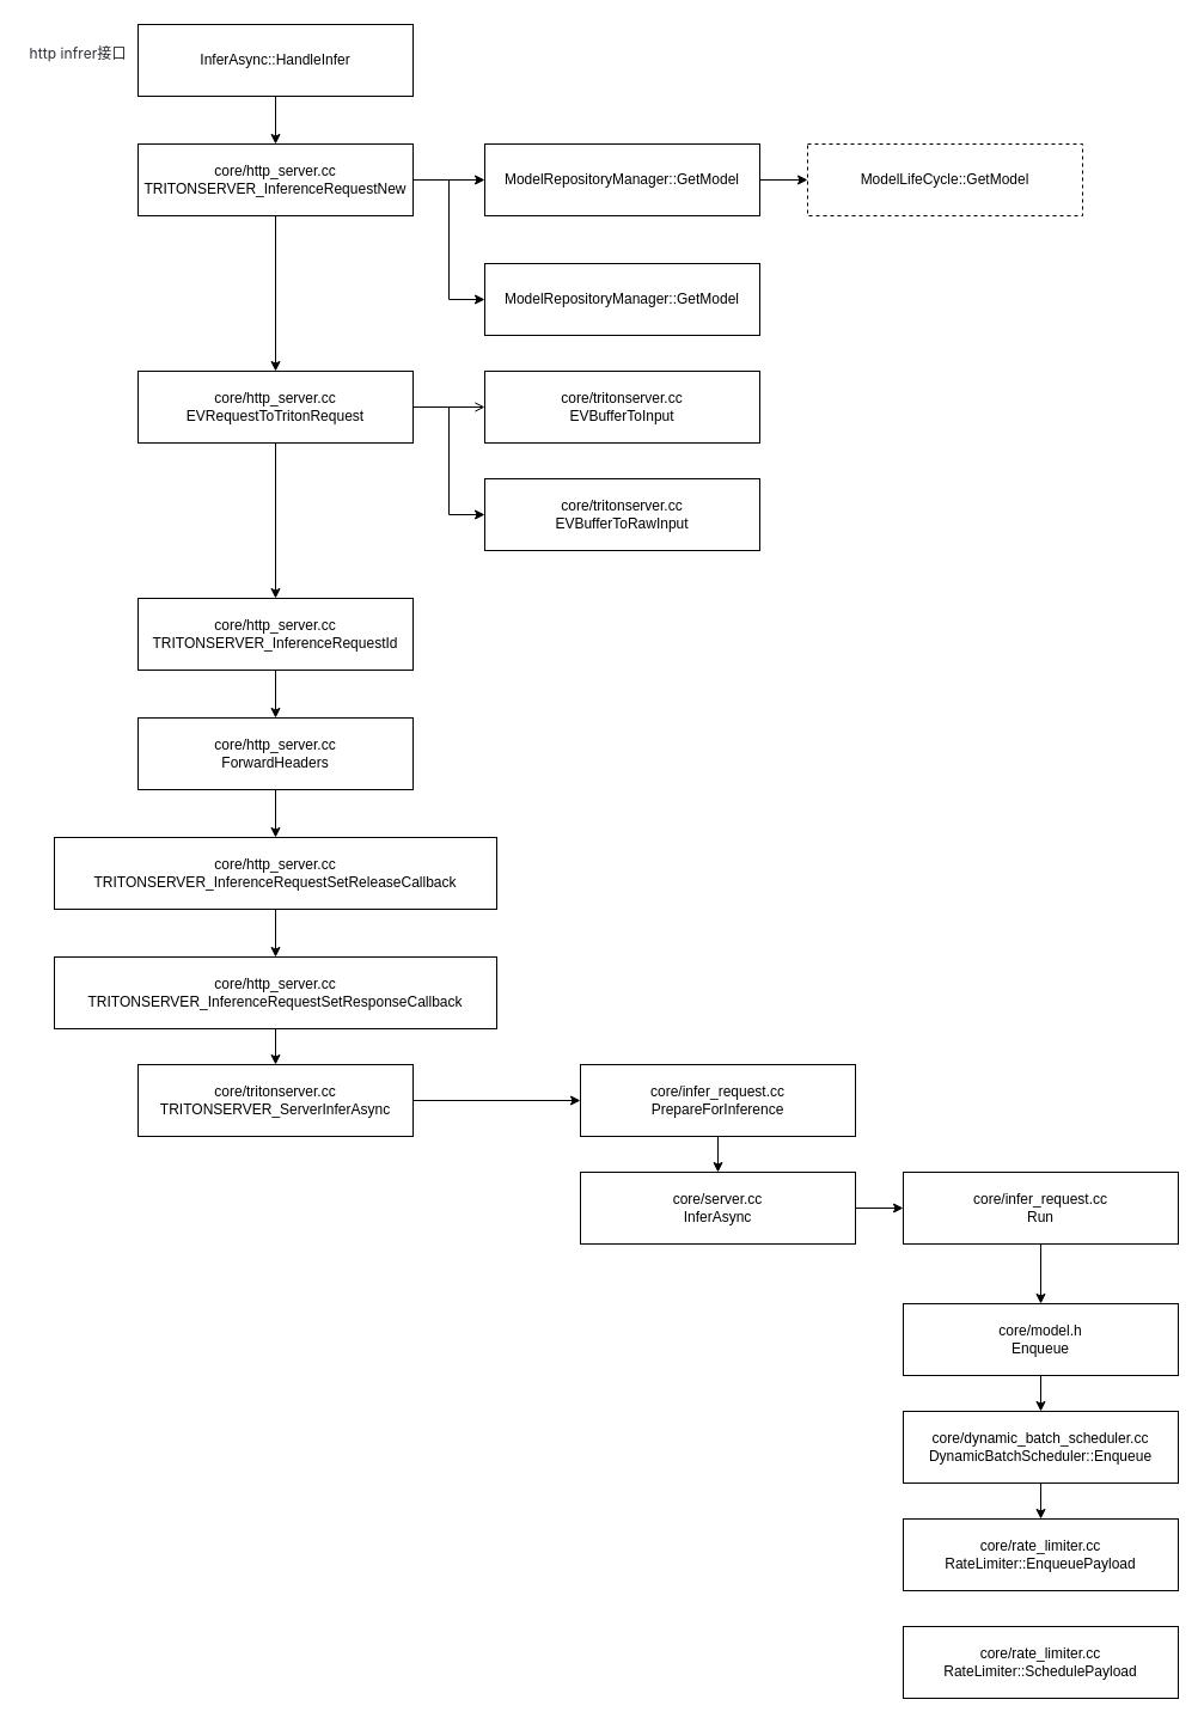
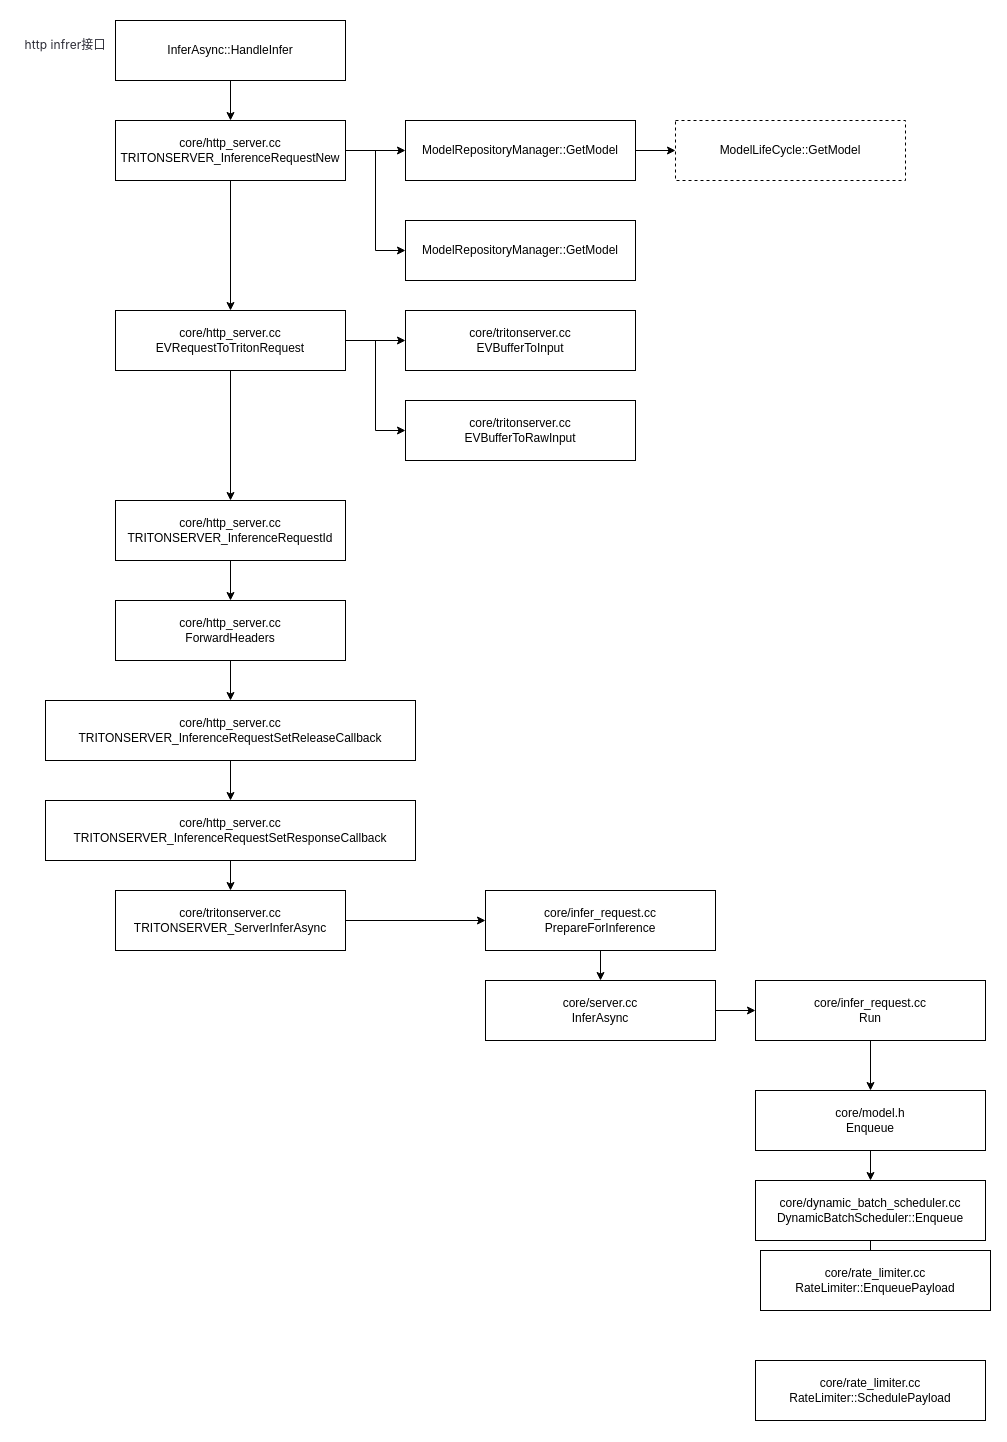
  <mxCell id="0" />
  <mxCell id="1" parent="0" />
  <mxCell id="2" value="" style="edgeStyle=orthogonalEdgeStyle;rounded=0;orthogonalLoop=1;jettySize=auto;html=1;" edge="1" parent="1" source="3" target="8"><mxGeometry relative="1" as="geometry" /></mxCell>
  <mxCell id="3" value="InferAsync::HandleInfer" style="rounded=0;whiteSpace=wrap;html=1;" vertex="1" parent="1"><mxGeometry x="115" y="20" width="230" height="60" as="geometry" /></mxCell>
  <mxCell id="4" value="&lt;span style=&quot;color: rgb(44, 44, 54); font-family: -apple-system, BlinkMacSystemFont, &amp;quot;Segoe UI&amp;quot;, &amp;quot;Noto Sans&amp;quot;, Helvetica, Arial, sans-serif, &amp;quot;Apple Color Emoji&amp;quot;, &amp;quot;Segoe UI Emoji&amp;quot;; letter-spacing: 0.08px; text-align: start; white-space-collapse: preserve; background-color: rgb(255, 255, 255);&quot;&gt;&lt;font style=&quot;font-size: 12px;&quot;&gt;http infrer接口&lt;/font&gt;&lt;/span&gt;" style="text;strokeColor=none;align=center;fillColor=none;html=1;verticalAlign=middle;whiteSpace=wrap;rounded=0;" vertex="1" parent="1"><mxGeometry x="20" y="30" width="90" height="30" as="geometry" /></mxCell>
  <mxCell id="5" value="" style="edgeStyle=orthogonalEdgeStyle;rounded=0;orthogonalLoop=1;jettySize=auto;html=1;" edge="1" parent="1" source="8" target="10"><mxGeometry relative="1" as="geometry" /></mxCell>
  <mxCell id="6" style="edgeStyle=orthogonalEdgeStyle;rounded=0;orthogonalLoop=1;jettySize=auto;html=1;exitX=1;exitY=0.5;exitDx=0;exitDy=0;entryX=0;entryY=0.5;entryDx=0;entryDy=0;" edge="1" parent="1" source="8" target="12"><mxGeometry relative="1" as="geometry" /></mxCell>
  <mxCell id="7" style="edgeStyle=orthogonalEdgeStyle;rounded=0;orthogonalLoop=1;jettySize=auto;html=1;" edge="1" parent="1" source="8" target="16"><mxGeometry relative="1" as="geometry" /></mxCell>
  <mxCell id="8" value="&lt;div&gt;core/http_server.cc&lt;/div&gt;&lt;div&gt;TRITONSERVER_InferenceRequestNew&lt;/div&gt;" style="rounded=0;whiteSpace=wrap;html=1;" vertex="1" parent="1"><mxGeometry x="115" y="120" width="230" height="60" as="geometry" /></mxCell>
  <mxCell id="9" value="" style="edgeStyle=orthogonalEdgeStyle;rounded=0;orthogonalLoop=1;jettySize=auto;html=1;" edge="1" parent="1" source="10" target="11"><mxGeometry relative="1" as="geometry" /></mxCell>
  <mxCell id="10" value="&lt;div&gt;ModelRepositoryManager::GetModel&lt;/div&gt;" style="rounded=0;whiteSpace=wrap;html=1;" vertex="1" parent="1"><mxGeometry x="405" y="120" width="230" height="60" as="geometry" /></mxCell>
  <mxCell id="11" value="&lt;div&gt;ModelLifeCycle::GetModel&lt;/div&gt;" style="rounded=0;whiteSpace=wrap;html=1;dashed=1;" vertex="1" parent="1"><mxGeometry x="675" y="120" width="230" height="60" as="geometry" /></mxCell>
  <mxCell id="12" value="&lt;div&gt;ModelRepositoryManager::GetModel&lt;/div&gt;" style="rounded=0;whiteSpace=wrap;html=1;" vertex="1" parent="1"><mxGeometry x="405" y="220" width="230" height="60" as="geometry" /></mxCell>
- <mxCell id="13" style="edgeStyle=orthogonalEdgeStyle;rounded=0;orthogonalLoop=1;jettySize=auto;html=1;exitX=1;exitY=0.5;exitDx=0;exitDy=0;endArrow=open;" edge="1" parent="1" source="16" target="17"><mxGeometry relative="1" as="geometry" /></mxCell>
+ <mxCell id="13" style="edgeStyle=orthogonalEdgeStyle;rounded=0;orthogonalLoop=1;jettySize=auto;html=1;exitX=1;exitY=0.5;exitDx=0;exitDy=0;" edge="1" parent="1" source="16" target="17"><mxGeometry relative="1" as="geometry" /></mxCell>
  <mxCell id="14" style="edgeStyle=orthogonalEdgeStyle;rounded=0;orthogonalLoop=1;jettySize=auto;html=1;exitX=1;exitY=0.5;exitDx=0;exitDy=0;entryX=0;entryY=0.5;entryDx=0;entryDy=0;" edge="1" parent="1" source="16" target="18"><mxGeometry relative="1" as="geometry" /></mxCell>
  <mxCell id="15" style="edgeStyle=orthogonalEdgeStyle;rounded=0;orthogonalLoop=1;jettySize=auto;html=1;exitX=0.5;exitY=1;exitDx=0;exitDy=0;entryX=0.5;entryY=0;entryDx=0;entryDy=0;" edge="1" parent="1" source="16" target="20"><mxGeometry relative="1" as="geometry" /></mxCell>
  <mxCell id="16" value="&lt;div&gt;core/http_server.cc&lt;/div&gt;&lt;div&gt;EVRequestToTritonRequest&lt;/div&gt;" style="rounded=0;whiteSpace=wrap;html=1;" vertex="1" parent="1"><mxGeometry x="115" y="310" width="230" height="60" as="geometry" /></mxCell>
  <mxCell id="17" value="&lt;div&gt;core/tritonserver.cc&lt;/div&gt;&lt;div&gt;EVBufferToInput&lt;/div&gt;" style="rounded=0;whiteSpace=wrap;html=1;" vertex="1" parent="1"><mxGeometry x="405" y="310" width="230" height="60" as="geometry" /></mxCell>
  <mxCell id="18" value="&lt;div&gt;core/tritonserver.cc&lt;/div&gt;&lt;div&gt;EVBufferToRawInput&lt;/div&gt;" style="rounded=0;whiteSpace=wrap;html=1;" vertex="1" parent="1"><mxGeometry x="405" y="400" width="230" height="60" as="geometry" /></mxCell>
  <mxCell id="19" value="" style="edgeStyle=orthogonalEdgeStyle;rounded=0;orthogonalLoop=1;jettySize=auto;html=1;" edge="1" parent="1" source="20" target="22"><mxGeometry relative="1" as="geometry" /></mxCell>
  <mxCell id="20" value="&lt;div&gt;core/http_server.cc&lt;/div&gt;&lt;div&gt;TRITONSERVER_InferenceRequestId&lt;/div&gt;" style="rounded=0;whiteSpace=wrap;html=1;" vertex="1" parent="1"><mxGeometry x="115" y="500" width="230" height="60" as="geometry" /></mxCell>
  <mxCell id="21" value="" style="edgeStyle=orthogonalEdgeStyle;rounded=0;orthogonalLoop=1;jettySize=auto;html=1;" edge="1" parent="1" source="22" target="24"><mxGeometry relative="1" as="geometry" /></mxCell>
  <mxCell id="22" value="&lt;div&gt;core/http_server.cc&lt;/div&gt;&lt;div&gt;ForwardHeaders&lt;/div&gt;" style="rounded=0;whiteSpace=wrap;html=1;" vertex="1" parent="1"><mxGeometry x="115" y="600" width="230" height="60" as="geometry" /></mxCell>
  <mxCell id="23" value="" style="edgeStyle=orthogonalEdgeStyle;rounded=0;orthogonalLoop=1;jettySize=auto;html=1;" edge="1" parent="1" source="24" target="26"><mxGeometry relative="1" as="geometry" /></mxCell>
  <mxCell id="24" value="&lt;div&gt;core/http_server.cc&lt;/div&gt;&lt;div&gt;TRITONSERVER_InferenceRequestSetReleaseCallback&lt;/div&gt;" style="rounded=0;whiteSpace=wrap;html=1;" vertex="1" parent="1"><mxGeometry x="45" y="700" width="370" height="60" as="geometry" /></mxCell>
  <mxCell id="25" value="" style="edgeStyle=orthogonalEdgeStyle;rounded=0;orthogonalLoop=1;jettySize=auto;html=1;" edge="1" parent="1" source="26" target="28"><mxGeometry relative="1" as="geometry" /></mxCell>
  <mxCell id="26" value="&lt;div&gt;core/http_server.cc&lt;/div&gt;&lt;div&gt;TRITONSERVER_InferenceRequestSetResponseCallback&lt;/div&gt;" style="rounded=0;whiteSpace=wrap;html=1;" vertex="1" parent="1"><mxGeometry x="45" y="800" width="370" height="60" as="geometry" /></mxCell>
  <mxCell id="27" style="edgeStyle=orthogonalEdgeStyle;rounded=0;orthogonalLoop=1;jettySize=auto;html=1;entryX=0;entryY=0.5;entryDx=0;entryDy=0;" edge="1" parent="1" source="28" target="30"><mxGeometry relative="1" as="geometry" /></mxCell>
  <mxCell id="28" value="&lt;div&gt;core/tritonserver.cc&lt;/div&gt;&lt;div&gt;TRITONSERVER_ServerInferAsync&lt;/div&gt;" style="rounded=0;whiteSpace=wrap;html=1;" vertex="1" parent="1"><mxGeometry x="115" y="890" width="230" height="60" as="geometry" /></mxCell>
  <mxCell id="29" value="" style="edgeStyle=orthogonalEdgeStyle;rounded=0;orthogonalLoop=1;jettySize=auto;html=1;" edge="1" parent="1" source="30" target="32"><mxGeometry relative="1" as="geometry" /></mxCell>
  <mxCell id="30" value="&lt;div&gt;core/infer_request.cc&lt;/div&gt;&lt;div&gt;PrepareForInference&lt;/div&gt;" style="rounded=0;whiteSpace=wrap;html=1;" vertex="1" parent="1"><mxGeometry x="485" y="890" width="230" height="60" as="geometry" /></mxCell>
  <mxCell id="31" value="" style="edgeStyle=orthogonalEdgeStyle;rounded=0;orthogonalLoop=1;jettySize=auto;html=1;" edge="1" parent="1" source="32" target="34"><mxGeometry relative="1" as="geometry" /></mxCell>
  <mxCell id="32" value="&lt;div&gt;core/server.cc&lt;/div&gt;&lt;div&gt;InferAsync&lt;/div&gt;" style="rounded=0;whiteSpace=wrap;html=1;" vertex="1" parent="1"><mxGeometry x="485" y="980" width="230" height="60" as="geometry" /></mxCell>
  <mxCell id="33" value="" style="edgeStyle=orthogonalEdgeStyle;rounded=0;orthogonalLoop=1;jettySize=auto;html=1;" edge="1" parent="1" source="34" target="36"><mxGeometry relative="1" as="geometry" /></mxCell>
  <mxCell id="34" value="&lt;div&gt;core/infer_request.cc&lt;/div&gt;&lt;div&gt;Run&lt;/div&gt;" style="rounded=0;whiteSpace=wrap;html=1;" vertex="1" parent="1"><mxGeometry x="755" y="980" width="230" height="60" as="geometry" /></mxCell>
  <mxCell id="35" value="" style="edgeStyle=orthogonalEdgeStyle;rounded=0;orthogonalLoop=1;jettySize=auto;html=1;" edge="1" parent="1" source="36" target="38"><mxGeometry relative="1" as="geometry" /></mxCell>
  <mxCell id="36" value="&lt;div&gt;core/model.h&lt;/div&gt;&lt;div&gt;Enqueue&lt;/div&gt;" style="rounded=0;whiteSpace=wrap;html=1;" vertex="1" parent="1"><mxGeometry x="755" y="1090" width="230" height="60" as="geometry" /></mxCell>
  <mxCell id="37" value="" style="edgeStyle=orthogonalEdgeStyle;rounded=0;orthogonalLoop=1;jettySize=auto;html=1;" edge="1" parent="1" source="38" target="39"><mxGeometry relative="1" as="geometry" /></mxCell>
  <mxCell id="38" value="&lt;div&gt;core/dynamic_batch_scheduler.cc&lt;/div&gt;&lt;div&gt;DynamicBatchScheduler::Enqueue&lt;/div&gt;" style="rounded=0;whiteSpace=wrap;html=1;" vertex="1" parent="1"><mxGeometry x="755" y="1180" width="230" height="60" as="geometry" /></mxCell>
- <mxCell id="39" value="&lt;div&gt;core/rate_limiter.cc&lt;/div&gt;&lt;div&gt;RateLimiter::EnqueuePayload&lt;/div&gt;" style="rounded=0;whiteSpace=wrap;html=1;" vertex="1" parent="1"><mxGeometry x="755" y="1270" width="230" height="60" as="geometry" /></mxCell>
+ <mxCell id="39" value="&lt;div&gt;core/rate_limiter.cc&lt;/div&gt;&lt;div&gt;RateLimiter::EnqueuePayload&lt;/div&gt;" style="rounded=0;whiteSpace=wrap;html=1;" vertex="1" parent="1"><mxGeometry x="760" y="1250" width="230" height="60" as="geometry" /></mxCell>
  <mxCell id="40" value="&lt;div&gt;core/rate_limiter.cc&lt;/div&gt;&lt;div&gt;RateLimiter::SchedulePayload&lt;/div&gt;" style="rounded=0;whiteSpace=wrap;html=1;" vertex="1" parent="1"><mxGeometry x="755" y="1360" width="230" height="60" as="geometry" /></mxCell>
